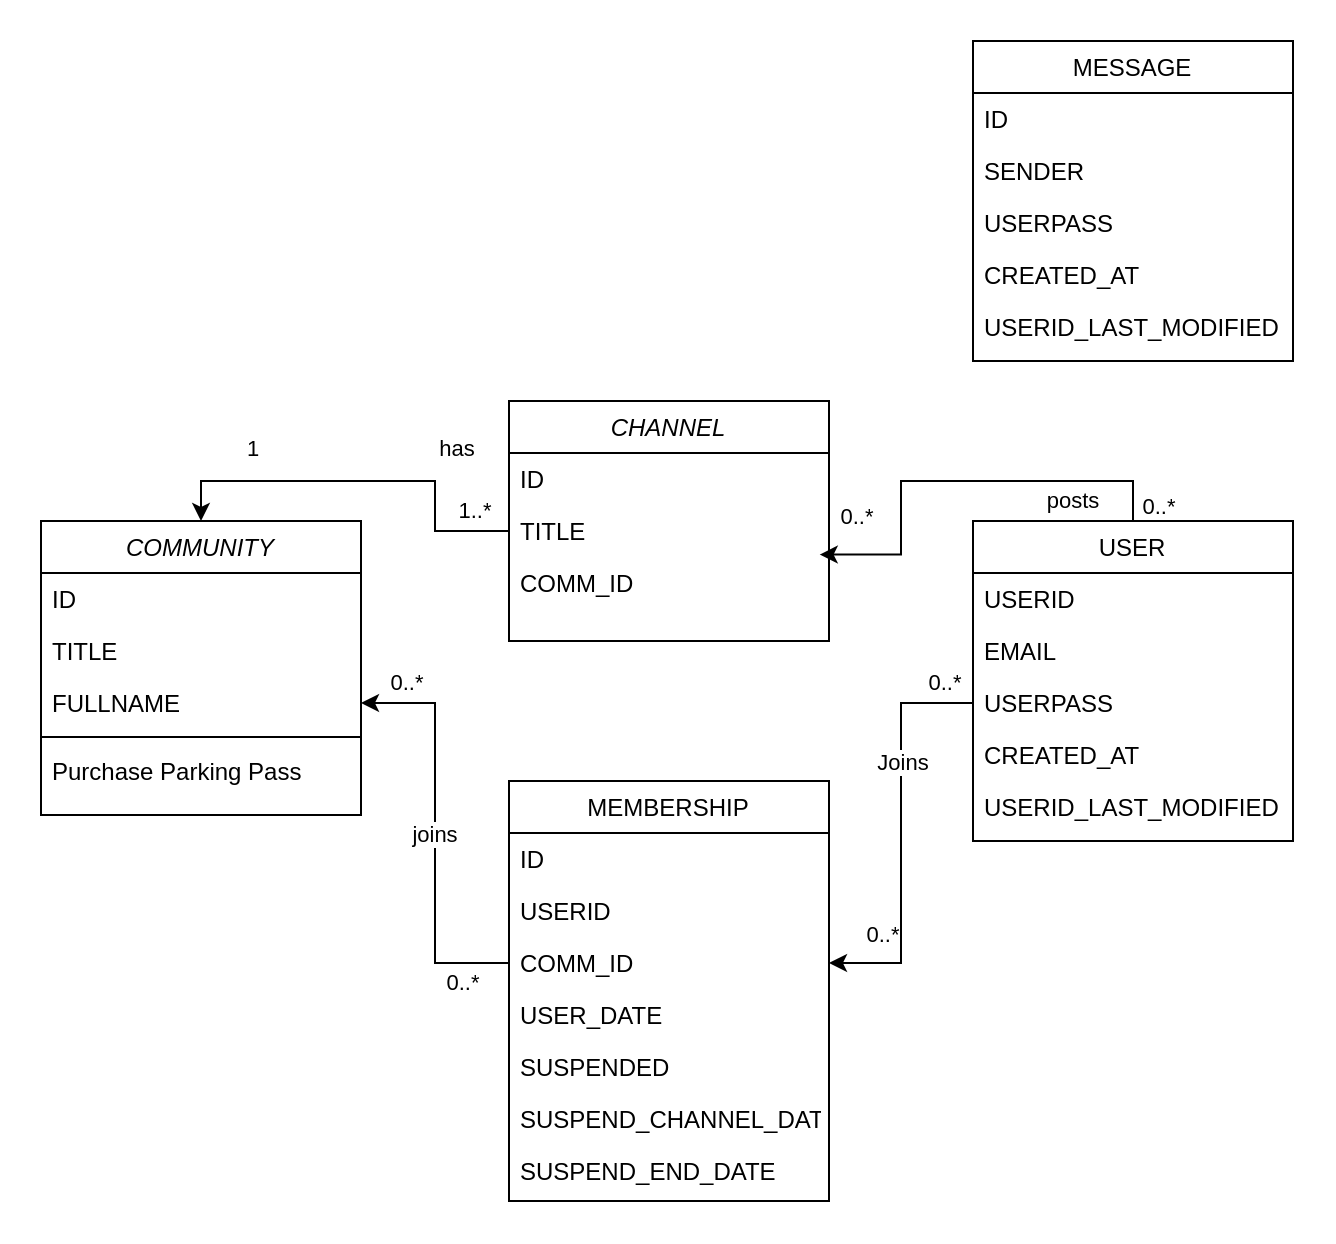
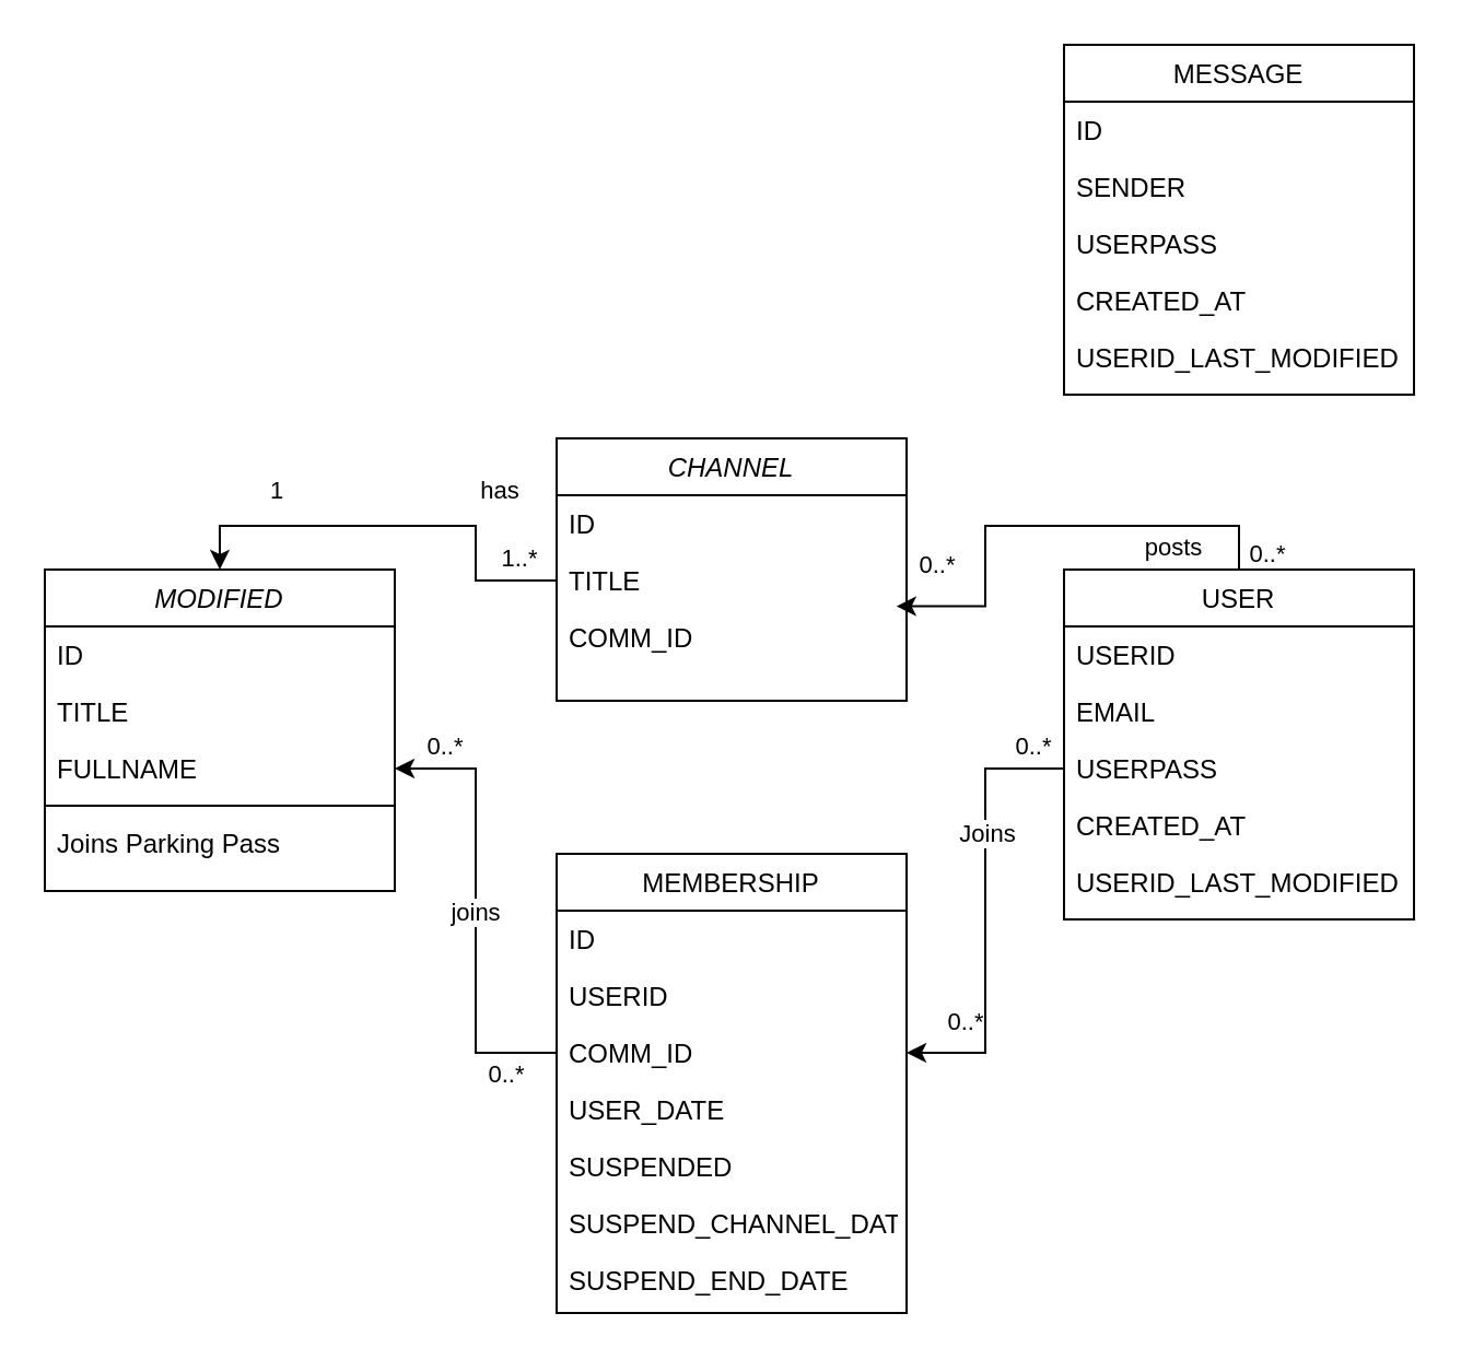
  <mxCell id="0" />
  <mxCell id="1" parent="0" />
- <mxCell id="2" value="COMMUNITY" style="swimlane;fontStyle=2;align=center;verticalAlign=top;childLayout=stackLayout;horizontal=1;startSize=26;horizontalStack=0;resizeParent=1;resizeLast=0;collapsible=1;marginBottom=0;rounded=0;shadow=0;strokeWidth=1;" parent="1" vertex="1"><mxGeometry x="20" y="260" width="160" height="147" as="geometry"><mxRectangle x="230" y="140" width="160" height="26" as="alternateBounds" /></mxGeometry></mxCell>
+ <mxCell id="2" value="MODIFIED" style="swimlane;fontStyle=2;align=center;verticalAlign=top;childLayout=stackLayout;horizontal=1;startSize=26;horizontalStack=0;resizeParent=1;resizeLast=0;collapsible=1;marginBottom=0;rounded=0;shadow=0;strokeWidth=1;" parent="1" vertex="1"><mxGeometry x="20" y="260" width="160" height="147" as="geometry"><mxRectangle x="230" y="140" width="160" height="26" as="alternateBounds" /></mxGeometry></mxCell>
  <mxCell id="3" value="ID" style="text;align=left;verticalAlign=top;spacingLeft=4;spacingRight=4;overflow=hidden;rotatable=0;points=[[0,0.5],[1,0.5]];portConstraint=eastwest;" parent="2" vertex="1"><mxGeometry y="26" width="160" height="26" as="geometry" /></mxCell>
  <mxCell id="4" value="TITLE" style="text;align=left;verticalAlign=top;spacingLeft=4;spacingRight=4;overflow=hidden;rotatable=0;points=[[0,0.5],[1,0.5]];portConstraint=eastwest;rounded=0;shadow=0;html=0;" parent="2" vertex="1"><mxGeometry y="52" width="160" height="26" as="geometry" /></mxCell>
  <mxCell id="5" value="FULLNAME" style="text;align=left;verticalAlign=top;spacingLeft=4;spacingRight=4;overflow=hidden;rotatable=0;points=[[0,0.5],[1,0.5]];portConstraint=eastwest;rounded=0;shadow=0;html=0;" parent="2" vertex="1"><mxGeometry y="78" width="160" height="26" as="geometry" /></mxCell>
  <mxCell id="6" value="" style="line;html=1;strokeWidth=1;align=left;verticalAlign=middle;spacingTop=-1;spacingLeft=3;spacingRight=3;rotatable=0;labelPosition=right;points=[];portConstraint=eastwest;" parent="2" vertex="1"><mxGeometry y="104" width="160" height="8" as="geometry" /></mxCell>
- <mxCell id="7" value="Purchase Parking Pass" style="text;align=left;verticalAlign=top;spacingLeft=4;spacingRight=4;overflow=hidden;rotatable=0;points=[[0,0.5],[1,0.5]];portConstraint=eastwest;" parent="2" vertex="1"><mxGeometry y="112" width="160" height="26" as="geometry" /></mxCell>
+ <mxCell id="7" value="Joins Parking Pass" style="text;align=left;verticalAlign=top;spacingLeft=4;spacingRight=4;overflow=hidden;rotatable=0;points=[[0,0.5],[1,0.5]];portConstraint=eastwest;" parent="2" vertex="1"><mxGeometry y="112" width="160" height="26" as="geometry" /></mxCell>
  <mxCell id="8" style="edgeStyle=orthogonalEdgeStyle;rounded=0;orthogonalLoop=1;jettySize=auto;html=1;exitX=0.5;exitY=0;exitDx=0;exitDy=0;entryX=0.971;entryY=-0.046;entryDx=0;entryDy=0;entryPerimeter=0;" edge="1" parent="1" source="12" target="25"><mxGeometry relative="1" as="geometry" /></mxCell>
  <mxCell id="9" value="posts" style="edgeLabel;html=1;align=center;verticalAlign=middle;resizable=0;points=[];" vertex="1" connectable="0" parent="8"><mxGeometry x="-0.39" relative="1" as="geometry"><mxPoint x="14" y="9" as="offset" /></mxGeometry></mxCell>
  <mxCell id="10" value="0..*" style="edgeLabel;html=1;align=center;verticalAlign=middle;resizable=0;points=[];" vertex="1" connectable="0" parent="8"><mxGeometry x="-0.921" y="1" relative="1" as="geometry"><mxPoint x="13" as="offset" /></mxGeometry></mxCell>
  <mxCell id="11" value="0..*" style="edgeLabel;html=1;align=center;verticalAlign=middle;resizable=0;points=[];" vertex="1" connectable="0" parent="8"><mxGeometry x="0.826" y="1" relative="1" as="geometry"><mxPoint y="-20" as="offset" /></mxGeometry></mxCell>
  <mxCell id="12" value="USER" style="swimlane;fontStyle=0;align=center;verticalAlign=top;childLayout=stackLayout;horizontal=1;startSize=26;horizontalStack=0;resizeParent=1;resizeLast=0;collapsible=1;marginBottom=0;rounded=0;shadow=0;strokeWidth=1;" parent="1" vertex="1"><mxGeometry x="486" y="260" width="160" height="160" as="geometry"><mxRectangle x="550" y="140" width="160" height="26" as="alternateBounds" /></mxGeometry></mxCell>
  <mxCell id="13" value="USERID" style="text;align=left;verticalAlign=top;spacingLeft=4;spacingRight=4;overflow=hidden;rotatable=0;points=[[0,0.5],[1,0.5]];portConstraint=eastwest;" parent="12" vertex="1"><mxGeometry y="26" width="160" height="26" as="geometry" /></mxCell>
  <mxCell id="14" value="EMAIL" style="text;align=left;verticalAlign=top;spacingLeft=4;spacingRight=4;overflow=hidden;rotatable=0;points=[[0,0.5],[1,0.5]];portConstraint=eastwest;rounded=0;shadow=0;html=0;" parent="12" vertex="1"><mxGeometry y="52" width="160" height="26" as="geometry" /></mxCell>
  <mxCell id="15" value="USERPASS" style="text;align=left;verticalAlign=top;spacingLeft=4;spacingRight=4;overflow=hidden;rotatable=0;points=[[0,0.5],[1,0.5]];portConstraint=eastwest;rounded=0;shadow=0;html=0;" parent="12" vertex="1"><mxGeometry y="78" width="160" height="26" as="geometry" /></mxCell>
  <mxCell id="16" value="CREATED_AT" style="text;align=left;verticalAlign=top;spacingLeft=4;spacingRight=4;overflow=hidden;rotatable=0;points=[[0,0.5],[1,0.5]];portConstraint=eastwest;rounded=0;shadow=0;html=0;" parent="12" vertex="1"><mxGeometry y="104" width="160" height="26" as="geometry" /></mxCell>
  <mxCell id="17" value="USERID_LAST_MODIFIED" style="text;align=left;verticalAlign=top;spacingLeft=4;spacingRight=4;overflow=hidden;rotatable=0;points=[[0,0.5],[1,0.5]];portConstraint=eastwest;rounded=0;shadow=0;html=0;" parent="12" vertex="1"><mxGeometry y="130" width="160" height="26" as="geometry" /></mxCell>
  <mxCell id="18" style="edgeStyle=orthogonalEdgeStyle;rounded=0;orthogonalLoop=1;jettySize=auto;html=1;exitX=0;exitY=0.5;exitDx=0;exitDy=0;entryX=1;entryY=0.5;entryDx=0;entryDy=0;" edge="1" parent="1" source="15" target="33"><mxGeometry relative="1" as="geometry"><mxPoint x="414" y="345" as="targetPoint" /></mxGeometry></mxCell>
  <mxCell id="19" value="Joins" style="edgeLabel;html=1;align=center;verticalAlign=middle;resizable=0;points=[];" vertex="1" connectable="0" parent="18"><mxGeometry x="-0.052" relative="1" as="geometry"><mxPoint y="-31" as="offset" /></mxGeometry></mxCell>
  <mxCell id="20" value="0..*" style="edgeLabel;html=1;align=center;verticalAlign=middle;resizable=0;points=[];" vertex="1" connectable="0" parent="18"><mxGeometry x="-0.847" y="-3" relative="1" as="geometry"><mxPoint y="-8" as="offset" /></mxGeometry></mxCell>
  <mxCell id="21" value="0..*" style="edgeLabel;html=1;align=center;verticalAlign=middle;resizable=0;points=[];" vertex="1" connectable="0" parent="18"><mxGeometry x="0.744" y="-3" relative="1" as="geometry"><mxPoint y="-12" as="offset" /></mxGeometry></mxCell>
  <mxCell id="22" value="CHANNEL" style="swimlane;fontStyle=2;align=center;verticalAlign=top;childLayout=stackLayout;horizontal=1;startSize=26;horizontalStack=0;resizeParent=1;resizeLast=0;collapsible=1;marginBottom=0;rounded=0;shadow=0;strokeWidth=1;" vertex="1" parent="1"><mxGeometry x="254" y="200" width="160" height="120" as="geometry"><mxRectangle x="230" y="140" width="160" height="26" as="alternateBounds" /></mxGeometry></mxCell>
  <mxCell id="23" value="ID" style="text;align=left;verticalAlign=top;spacingLeft=4;spacingRight=4;overflow=hidden;rotatable=0;points=[[0,0.5],[1,0.5]];portConstraint=eastwest;" vertex="1" parent="22"><mxGeometry y="26" width="160" height="26" as="geometry" /></mxCell>
  <mxCell id="24" value="TITLE" style="text;align=left;verticalAlign=top;spacingLeft=4;spacingRight=4;overflow=hidden;rotatable=0;points=[[0,0.5],[1,0.5]];portConstraint=eastwest;rounded=0;shadow=0;html=0;" vertex="1" parent="22"><mxGeometry y="52" width="160" height="26" as="geometry" /></mxCell>
  <mxCell id="25" value="COMM_ID" style="text;align=left;verticalAlign=top;spacingLeft=4;spacingRight=4;overflow=hidden;rotatable=0;points=[[0,0.5],[1,0.5]];portConstraint=eastwest;rounded=0;shadow=0;html=0;" vertex="1" parent="22"><mxGeometry y="78" width="160" height="26" as="geometry" /></mxCell>
  <mxCell id="26" style="edgeStyle=orthogonalEdgeStyle;rounded=0;orthogonalLoop=1;jettySize=auto;html=1;exitX=0;exitY=0.5;exitDx=0;exitDy=0;entryX=0.5;entryY=0;entryDx=0;entryDy=0;" edge="1" parent="1" source="24" target="2"><mxGeometry relative="1" as="geometry"><mxPoint x="370" y="410" as="sourcePoint" /><mxPoint x="120" y="380" as="targetPoint" /></mxGeometry></mxCell>
  <mxCell id="27" value="has" style="edgeLabel;html=1;align=center;verticalAlign=middle;resizable=0;points=[];" vertex="1" connectable="0" parent="26"><mxGeometry x="-0.336" y="-2" relative="1" as="geometry"><mxPoint x="14" y="-15" as="offset" /></mxGeometry></mxCell>
  <mxCell id="28" value="1..*" style="edgeLabel;html=1;align=center;verticalAlign=middle;resizable=0;points=[];" vertex="1" connectable="0" parent="26"><mxGeometry x="-0.815" y="2" relative="1" as="geometry"><mxPoint y="-13" as="offset" /></mxGeometry></mxCell>
  <mxCell id="29" value="1" style="edgeLabel;html=1;align=center;verticalAlign=middle;resizable=0;points=[];" vertex="1" connectable="0" parent="26"><mxGeometry x="0.693" y="1" relative="1" as="geometry"><mxPoint x="14" y="-18" as="offset" /></mxGeometry></mxCell>
  <mxCell id="30" value="MEMBERSHIP" style="swimlane;fontStyle=0;align=center;verticalAlign=top;childLayout=stackLayout;horizontal=1;startSize=26;horizontalStack=0;resizeParent=1;resizeLast=0;collapsible=1;marginBottom=0;rounded=0;shadow=0;strokeWidth=1;" vertex="1" parent="1"><mxGeometry x="254" y="390" width="160" height="210" as="geometry"><mxRectangle x="550" y="140" width="160" height="26" as="alternateBounds" /></mxGeometry></mxCell>
  <mxCell id="31" value="ID" style="text;align=left;verticalAlign=top;spacingLeft=4;spacingRight=4;overflow=hidden;rotatable=0;points=[[0,0.5],[1,0.5]];portConstraint=eastwest;" vertex="1" parent="30"><mxGeometry y="26" width="160" height="26" as="geometry" /></mxCell>
  <mxCell id="32" value="USERID" style="text;align=left;verticalAlign=top;spacingLeft=4;spacingRight=4;overflow=hidden;rotatable=0;points=[[0,0.5],[1,0.5]];portConstraint=eastwest;rounded=0;shadow=0;html=0;" vertex="1" parent="30"><mxGeometry y="52" width="160" height="26" as="geometry" /></mxCell>
  <mxCell id="33" value="COMM_ID" style="text;align=left;verticalAlign=top;spacingLeft=4;spacingRight=4;overflow=hidden;rotatable=0;points=[[0,0.5],[1,0.5]];portConstraint=eastwest;rounded=0;shadow=0;html=0;" vertex="1" parent="30"><mxGeometry y="78" width="160" height="26" as="geometry" /></mxCell>
  <mxCell id="34" value="USER_DATE" style="text;align=left;verticalAlign=top;spacingLeft=4;spacingRight=4;overflow=hidden;rotatable=0;points=[[0,0.5],[1,0.5]];portConstraint=eastwest;rounded=0;shadow=0;html=0;" vertex="1" parent="30"><mxGeometry y="104" width="160" height="26" as="geometry" /></mxCell>
  <mxCell id="35" value="SUSPENDED" style="text;align=left;verticalAlign=top;spacingLeft=4;spacingRight=4;overflow=hidden;rotatable=0;points=[[0,0.5],[1,0.5]];portConstraint=eastwest;rounded=0;shadow=0;html=0;" vertex="1" parent="30"><mxGeometry y="130" width="160" height="26" as="geometry" /></mxCell>
  <mxCell id="36" value="SUSPEND_CHANNEL_DATE" style="text;align=left;verticalAlign=top;spacingLeft=4;spacingRight=4;overflow=hidden;rotatable=0;points=[[0,0.5],[1,0.5]];portConstraint=eastwest;rounded=0;shadow=0;html=0;" vertex="1" parent="30"><mxGeometry y="156" width="160" height="26" as="geometry" /></mxCell>
  <mxCell id="37" value="SUSPEND_END_DATE" style="text;align=left;verticalAlign=top;spacingLeft=4;spacingRight=4;overflow=hidden;rotatable=0;points=[[0,0.5],[1,0.5]];portConstraint=eastwest;rounded=0;shadow=0;html=0;" vertex="1" parent="30"><mxGeometry y="182" width="160" height="26" as="geometry" /></mxCell>
  <mxCell id="38" style="edgeStyle=orthogonalEdgeStyle;rounded=0;orthogonalLoop=1;jettySize=auto;html=1;exitX=0;exitY=0.5;exitDx=0;exitDy=0;entryX=1;entryY=0.5;entryDx=0;entryDy=0;" edge="1" parent="1" source="33" target="5"><mxGeometry relative="1" as="geometry" /></mxCell>
  <mxCell id="39" value="joins" style="edgeLabel;html=1;align=center;verticalAlign=middle;resizable=0;points=[];" vertex="1" connectable="0" parent="38"><mxGeometry x="0.039" y="1" relative="1" as="geometry"><mxPoint y="4" as="offset" /></mxGeometry></mxCell>
  <mxCell id="40" value="0..*" style="edgeLabel;html=1;align=center;verticalAlign=middle;resizable=0;points=[];" vertex="1" connectable="0" parent="38"><mxGeometry x="0.782" y="1" relative="1" as="geometry"><mxPoint y="-12" as="offset" /></mxGeometry></mxCell>
  <mxCell id="41" value="0..*" style="edgeLabel;html=1;align=center;verticalAlign=middle;resizable=0;points=[];" vertex="1" connectable="0" parent="38"><mxGeometry x="-0.767" y="1" relative="1" as="geometry"><mxPoint y="8" as="offset" /></mxGeometry></mxCell>
  <mxCell id="42" value="MESSAGE" style="swimlane;fontStyle=0;align=center;verticalAlign=top;childLayout=stackLayout;horizontal=1;startSize=26;horizontalStack=0;resizeParent=1;resizeLast=0;collapsible=1;marginBottom=0;rounded=0;shadow=0;strokeWidth=1;" vertex="1" parent="1"><mxGeometry x="486" y="20" width="160" height="160" as="geometry"><mxRectangle x="550" y="140" width="160" height="26" as="alternateBounds" /></mxGeometry></mxCell>
  <mxCell id="43" value="ID" style="text;align=left;verticalAlign=top;spacingLeft=4;spacingRight=4;overflow=hidden;rotatable=0;points=[[0,0.5],[1,0.5]];portConstraint=eastwest;" vertex="1" parent="42"><mxGeometry y="26" width="160" height="26" as="geometry" /></mxCell>
  <mxCell id="44" value="SENDER" style="text;align=left;verticalAlign=top;spacingLeft=4;spacingRight=4;overflow=hidden;rotatable=0;points=[[0,0.5],[1,0.5]];portConstraint=eastwest;rounded=0;shadow=0;html=0;" vertex="1" parent="42"><mxGeometry y="52" width="160" height="26" as="geometry" /></mxCell>
  <mxCell id="45" value="USERPASS" style="text;align=left;verticalAlign=top;spacingLeft=4;spacingRight=4;overflow=hidden;rotatable=0;points=[[0,0.5],[1,0.5]];portConstraint=eastwest;rounded=0;shadow=0;html=0;" vertex="1" parent="42"><mxGeometry y="78" width="160" height="26" as="geometry" /></mxCell>
  <mxCell id="46" value="CREATED_AT" style="text;align=left;verticalAlign=top;spacingLeft=4;spacingRight=4;overflow=hidden;rotatable=0;points=[[0,0.5],[1,0.5]];portConstraint=eastwest;rounded=0;shadow=0;html=0;" vertex="1" parent="42"><mxGeometry y="104" width="160" height="26" as="geometry" /></mxCell>
  <mxCell id="47" value="USERID_LAST_MODIFIED" style="text;align=left;verticalAlign=top;spacingLeft=4;spacingRight=4;overflow=hidden;rotatable=0;points=[[0,0.5],[1,0.5]];portConstraint=eastwest;rounded=0;shadow=0;html=0;" vertex="1" parent="42"><mxGeometry y="130" width="160" height="26" as="geometry" /></mxCell>
